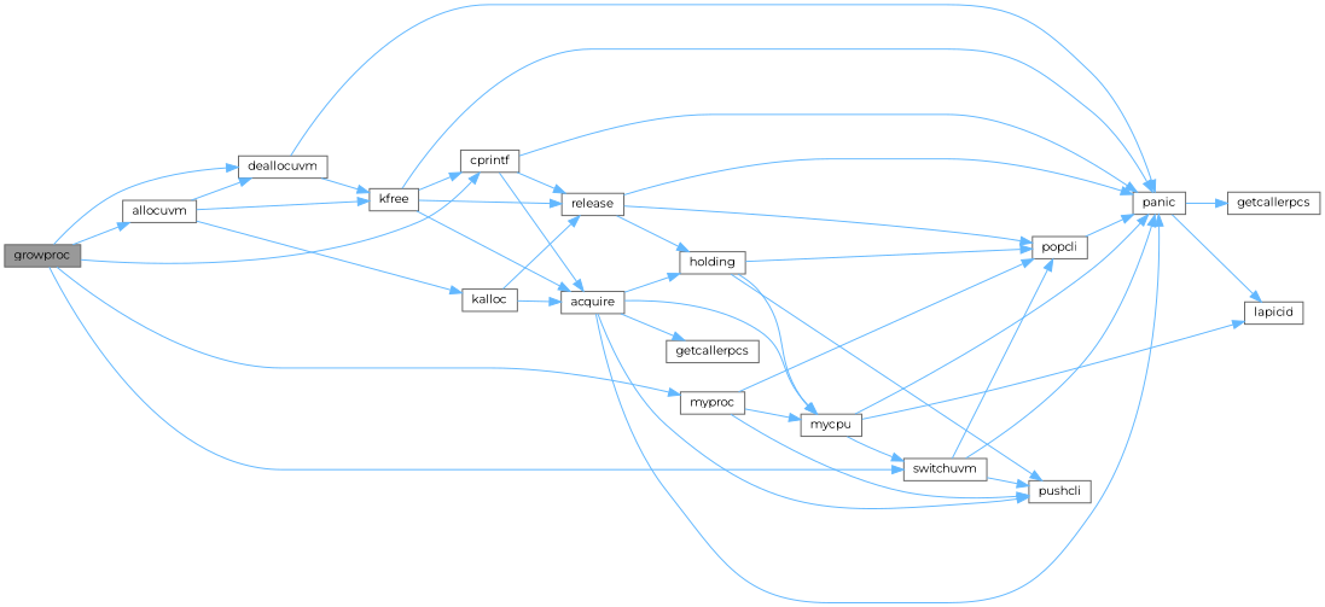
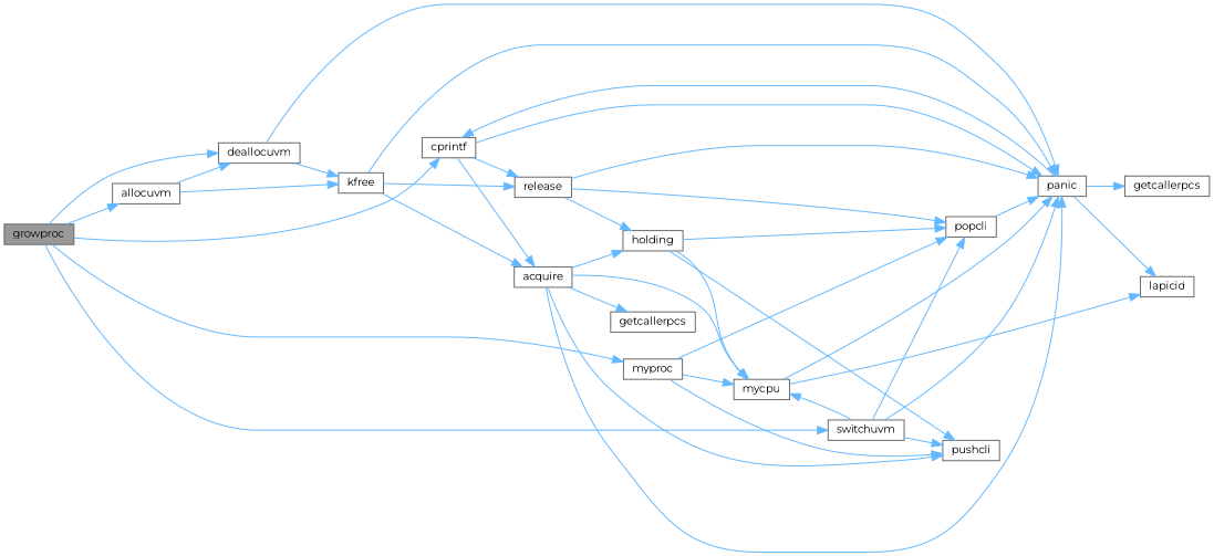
  digraph {
    fontname=Montserrat
    rankdir=LR
    node [color=grey40 fillcolor=white fontname=Montserrat fontsize=10 shape=box style=filled]
    edge [color=steelblue1 fontname=Montserrat fontsize=10 labelfontname=Helvetica labelfontsize=10 style=solid]
    n1 [color=gray40 fillcolor=grey60 fontcolor=black height=0.2 label=growproc width=0.4]
    n2 [height=0.2 label=allocuvm width=0.4]
    n3 [height=0.2 label=deallocuvm width=0.4]
    n4 [height=0.2 label=myproc width=0.4]
    n5 [height=0.2 label=switchuvm width=0.4]
    n6 [height=0.2 label=cprintf width=0.4]
    n7 [height=0.2 label=kfree width=0.4]
-   n8 [height=0.2 label=kalloc width=0.4]
    n9 [height=0.2 label=panic width=0.4]
    n10 [height=0.2 label=mycpu width=0.4]
    n11 [height=0.2 label=pushcli width=0.4]
    n12 [height=0.2 label=popcli width=0.4]
    n13 [height=0.2 label=acquire width=0.4]
    n14 [height=0.2 label=release width=0.4]
    n15 [height=0.2 label=getcallerpcs width=0.4]
    n16 [height=0.2 label=holding width=0.4]
    n17 [height=0.2 label=lapicid width=0.4]
    n18 [height=0.2 label=getcallerpcs width=0.4]
    n1 -> n2
    n1 -> n3
    n1 -> n4
    n1 -> n5
    n1 -> n6
    n2 -> n3
    n2 -> n7
-   n2 -> n8
    n3 -> n7
    n3 -> n9
    n4 -> n10
    n4 -> n11
    n4 -> n12
    n5 -> n9
-   n10 -> n5
+   n5 -> n10
    n5 -> n11
    n5 -> n12
    n6 -> n9
    n6 -> n13
    n6 -> n14
    n7 -> n9
    n7 -> n13
    n7 -> n14
-   n8 -> n13
-   n8 -> n14
-   n7 -> n6
+   n9 -> n6
    n9 -> n17
    n9 -> n18
    n10 -> n9
    n10 -> n17
    n12 -> n9
    n13 -> n9
    n13 -> n10
    n13 -> n11
    n13 -> n15
    n13 -> n16
    n14 -> n9
    n14 -> n12
    n14 -> n16
    n16 -> n10
    n16 -> n11
    n16 -> n12
  }
